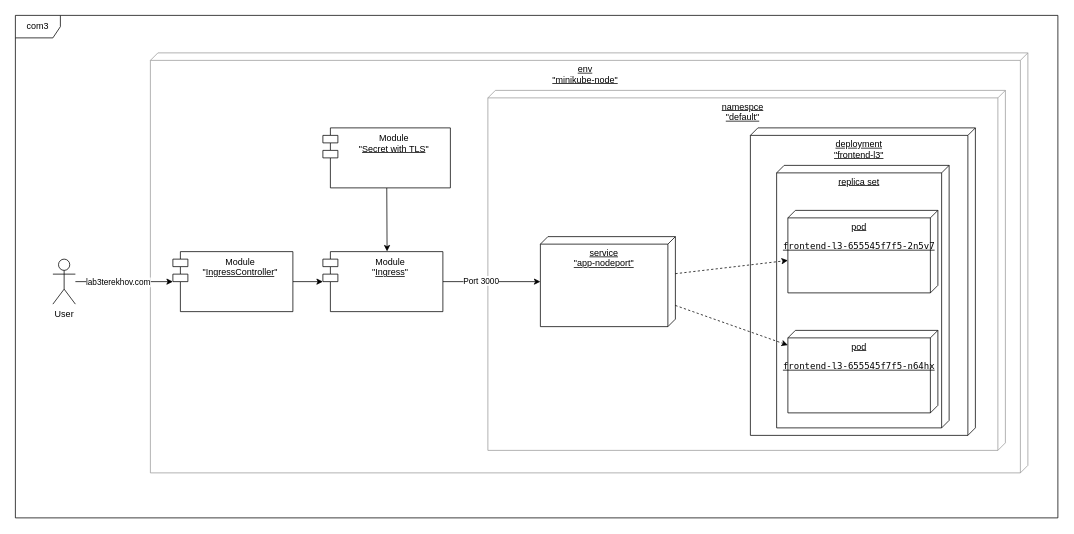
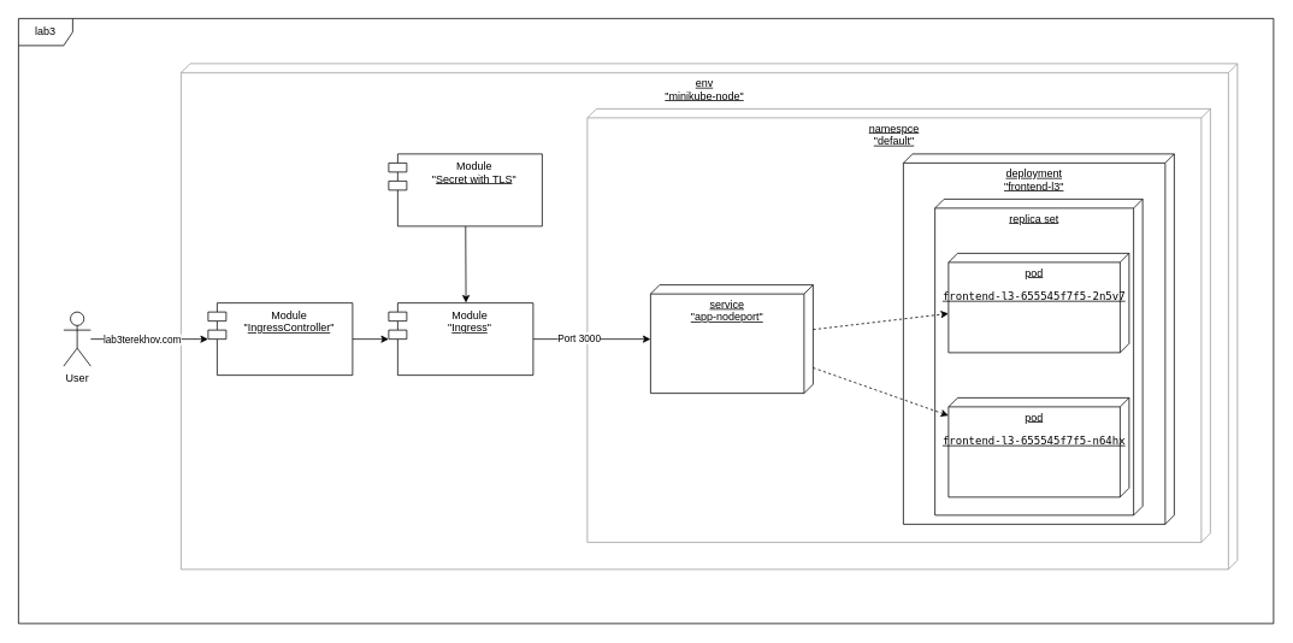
  <mxCell id="0" />
  <mxCell id="1" parent="0" />
  <mxCell id="2" value="env&lt;br&gt;&quot;minikube-node&quot;" style="verticalAlign=top;align=center;spacingTop=8;spacingLeft=2;spacingRight=12;shape=cube;size=10;direction=south;fontStyle=4;html=1;whiteSpace=wrap;strokeColor=#999999;" parent="1" vertex="1"><mxGeometry x="200" y="70" width="1170" height="560" as="geometry" /></mxCell>
  <mxCell id="3" value="namespce&lt;br&gt;&quot;default&quot;" style="verticalAlign=top;align=center;spacingTop=8;spacingLeft=2;spacingRight=12;shape=cube;size=10;direction=south;fontStyle=4;html=1;whiteSpace=wrap;strokeColor=#999999;" parent="1" vertex="1"><mxGeometry x="650" y="120" width="690" height="480" as="geometry" /></mxCell>
  <mxCell id="4" value="service&lt;br&gt;&quot;app-nodeport&quot;" style="verticalAlign=top;align=center;spacingTop=8;spacingLeft=2;spacingRight=12;shape=cube;size=10;direction=south;fontStyle=4;html=1;whiteSpace=wrap;" parent="1" vertex="1"><mxGeometry x="720" y="315" width="180" height="120" as="geometry" /></mxCell>
  <mxCell id="5" value="deployment&lt;br&gt;&quot;frontend-l3&quot;" style="verticalAlign=top;align=center;spacingTop=8;spacingLeft=2;spacingRight=12;shape=cube;size=10;direction=south;fontStyle=4;html=1;whiteSpace=wrap;" parent="1" vertex="1"><mxGeometry x="1000" y="170" width="300" height="410" as="geometry" /></mxCell>
  <mxCell id="6" value="replica set&lt;br&gt;" style="verticalAlign=top;align=center;spacingTop=8;spacingLeft=2;spacingRight=12;shape=cube;size=10;direction=south;fontStyle=4;html=1;whiteSpace=wrap;" parent="1" vertex="1"><mxGeometry x="1035" y="220" width="230" height="350" as="geometry" /></mxCell>
  <mxCell id="7" value="pod&lt;br&gt;&lt;div style=&quot;&quot;&gt;&lt;pre style=&quot;&quot;&gt;&lt;font face=&quot;JetBrains Mono, monospace&quot;&gt;frontend-l3-655545f7f5-n64hx&lt;br&gt;&lt;/font&gt;&lt;/pre&gt;&lt;/div&gt;" style="verticalAlign=top;align=center;spacingTop=8;spacingLeft=2;spacingRight=12;shape=cube;size=10;direction=south;fontStyle=4;html=1;whiteSpace=wrap;" parent="1" vertex="1"><mxGeometry x="1050" y="440" width="200" height="110" as="geometry" /></mxCell>
  <mxCell id="8" value="&lt;span style=&quot;background-color: rgb(255, 255, 255);&quot;&gt;pod&lt;br&gt;&lt;/span&gt;&lt;div style=&quot;&quot;&gt;&lt;pre style=&quot;&quot;&gt;&lt;font face=&quot;JetBrains Mono, monospace&quot;&gt;frontend-l3-655545f7f5-2n5v7&lt;br&gt;&lt;/font&gt;&lt;/pre&gt;&lt;/div&gt;" style="verticalAlign=top;align=center;spacingTop=8;spacingLeft=2;spacingRight=12;shape=cube;size=10;direction=south;fontStyle=4;html=1;whiteSpace=wrap;" parent="1" vertex="1"><mxGeometry x="1050" y="280" width="200" height="110" as="geometry" /></mxCell>
  <mxCell id="9" style="rounded=0;orthogonalLoop=1;jettySize=auto;html=1;dashed=1;" parent="1" source="4" target="8" edge="1"><mxGeometry relative="1" as="geometry" /></mxCell>
  <mxCell id="10" style="rounded=0;orthogonalLoop=1;jettySize=auto;html=1;dashed=1;" parent="1" source="4" target="7" edge="1"><mxGeometry relative="1" as="geometry" /></mxCell>
  <mxCell id="11" style="edgeStyle=orthogonalEdgeStyle;rounded=0;orthogonalLoop=1;jettySize=auto;html=1;" edge="1" parent="1" source="13" target="19"><mxGeometry relative="1" as="geometry"><mxPoint x="230" y="375" as="targetPoint" /></mxGeometry></mxCell>
  <mxCell id="12" value="lab3terekhov.com" style="edgeLabel;html=1;align=center;verticalAlign=middle;resizable=0;points=[];" vertex="1" connectable="0" parent="11"><mxGeometry x="0.244" y="-1" relative="1" as="geometry"><mxPoint x="-25" y="-1" as="offset" /></mxGeometry></mxCell>
  <mxCell id="13" value="User" style="shape=umlActor;verticalLabelPosition=bottom;verticalAlign=top;html=1;" parent="1" vertex="1"><mxGeometry x="70" y="345" width="30" height="60" as="geometry" /></mxCell>
  <mxCell id="14" style="edgeStyle=orthogonalEdgeStyle;rounded=0;orthogonalLoop=1;jettySize=auto;html=1;" edge="1" parent="1" source="19" target="20"><mxGeometry relative="1" as="geometry"><mxPoint x="380" y="375" as="sourcePoint" /><mxPoint x="420" y="375" as="targetPoint" /></mxGeometry></mxCell>
  <mxCell id="15" style="edgeStyle=orthogonalEdgeStyle;rounded=0;orthogonalLoop=1;jettySize=auto;html=1;" edge="1" parent="1" source="20" target="4"><mxGeometry relative="1" as="geometry"><mxPoint x="570" y="375" as="sourcePoint" /></mxGeometry></mxCell>
  <mxCell id="16" value="Port 3000" style="edgeLabel;html=1;align=center;verticalAlign=middle;resizable=0;points=[];" vertex="1" connectable="0" parent="15"><mxGeometry x="-0.236" y="2" relative="1" as="geometry"><mxPoint as="offset" /></mxGeometry></mxCell>
  <mxCell id="17" style="rounded=0;orthogonalLoop=1;jettySize=auto;html=1;entryX=0.535;entryY=-0.003;entryDx=0;entryDy=0;entryPerimeter=0;" edge="1" parent="1" source="21" target="20"><mxGeometry relative="1" as="geometry"><mxPoint x="495" y="327.5" as="targetPoint" /></mxGeometry></mxCell>
- <mxCell id="18" value="com3" style="shape=umlFrame;whiteSpace=wrap;html=1;pointerEvents=0;" vertex="1" parent="1"><mxGeometry x="20" y="20" width="1390" height="670" as="geometry" /></mxCell>
+ <mxCell id="18" value="lab3" style="shape=umlFrame;whiteSpace=wrap;html=1;pointerEvents=0;" vertex="1" parent="1"><mxGeometry x="20" y="20" width="1390" height="670" as="geometry" /></mxCell>
  <mxCell id="19" value="Module&lt;br&gt;&quot;&lt;u&gt;IngressController&lt;/u&gt;&quot;" style="shape=module;align=left;spacingLeft=20;align=center;verticalAlign=top;whiteSpace=wrap;html=1;" vertex="1" parent="1"><mxGeometry x="230" y="335" width="160" height="80" as="geometry" /></mxCell>
  <mxCell id="20" value="Module&lt;br&gt;&quot;&lt;u&gt;Ingress&lt;/u&gt;&quot;" style="shape=module;align=left;spacingLeft=20;align=center;verticalAlign=top;whiteSpace=wrap;html=1;" vertex="1" parent="1"><mxGeometry x="430" y="335" width="160" height="80" as="geometry" /></mxCell>
  <mxCell id="21" value="Module&lt;br&gt;&quot;&lt;u&gt;Secret with TLS&lt;/u&gt;&quot;" style="shape=module;align=left;spacingLeft=20;align=center;verticalAlign=top;whiteSpace=wrap;html=1;" vertex="1" parent="1"><mxGeometry x="430" y="170" width="170" height="80" as="geometry" /></mxCell>
